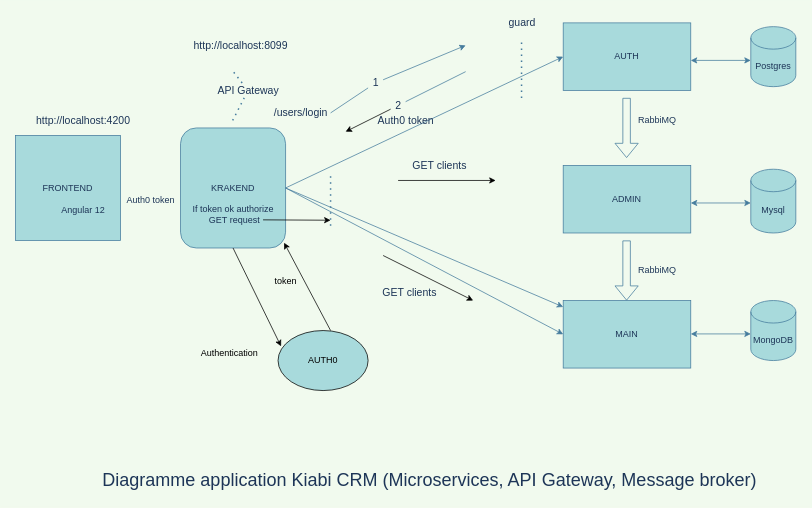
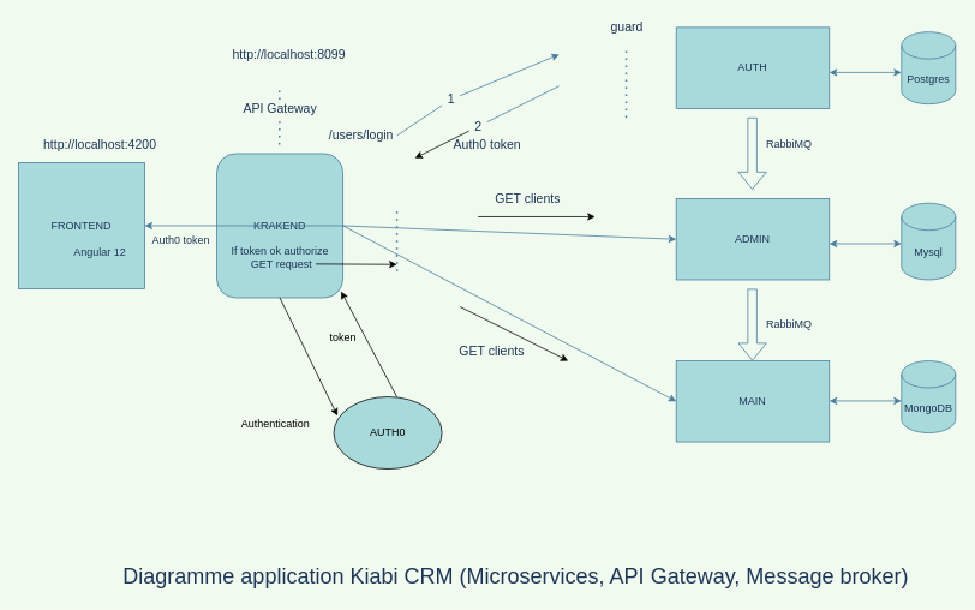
  <mxCell id="0" />
  <mxCell id="1" parent="0" />
  <mxCell id="2" value="FRONTEND" style="whiteSpace=wrap;html=1;aspect=fixed;fillColor=#A8DADC;strokeColor=#457B9D;fontColor=#1D3557;" parent="1" vertex="1"><mxGeometry x="20" y="180" width="140" height="140" as="geometry" /></mxCell>
  <mxCell id="3" value="KRAKEND" style="rounded=1;whiteSpace=wrap;html=1;direction=south;fillColor=#A8DADC;strokeColor=#457B9D;fontColor=#1D3557;" parent="1" vertex="1"><mxGeometry x="240" y="170" width="140" height="160" as="geometry" /></mxCell>
  <mxCell id="4" value="" style="endArrow=none;dashed=1;html=1;dashPattern=1 3;strokeWidth=2;rounded=0;labelBackgroundColor=#F1FAEE;strokeColor=#457B9D;fontColor=#1D3557;startArrow=none;" parent="1" edge="1" source="45"><mxGeometry width="50" height="50" relative="1" as="geometry"><mxPoint x="309.5" y="160" as="sourcePoint" /><mxPoint x="309.5" y="94" as="targetPoint" /></mxGeometry></mxCell>
  <mxCell id="5" value="AUTH" style="rounded=0;whiteSpace=wrap;html=1;fillColor=#A8DADC;strokeColor=#457B9D;fontColor=#1D3557;" parent="1" vertex="1"><mxGeometry x="750" y="30" width="170" height="90" as="geometry" /></mxCell>
  <mxCell id="6" value="ADMIN" style="rounded=0;whiteSpace=wrap;html=1;fillColor=#A8DADC;strokeColor=#457B9D;fontColor=#1D3557;" parent="1" vertex="1"><mxGeometry x="750" y="220" width="170" height="90" as="geometry" /></mxCell>
  <mxCell id="7" value="MAIN" style="rounded=0;whiteSpace=wrap;html=1;fillColor=#A8DADC;strokeColor=#457B9D;fontColor=#1D3557;" parent="1" vertex="1"><mxGeometry x="750" y="400" width="170" height="90" as="geometry" /></mxCell>
- <mxCell id="8" value="" style="endArrow=classic;html=1;rounded=0;exitX=0.5;exitY=0;exitDx=0;exitDy=0;labelBackgroundColor=#F1FAEE;strokeColor=#457B9D;fontColor=#1D3557;" parent="1" source="3" target="7" edge="1"><mxGeometry width="50" height="50" relative="1" as="geometry"><mxPoint x="470" y="380" as="sourcePoint" /><mxPoint x="520" y="330" as="targetPoint" /></mxGeometry></mxCell>
+ <mxCell id="8" value="" style="endArrow=classic;html=1;rounded=0;exitX=0.5;exitY=0;exitDx=0;exitDy=0;entryX=0;entryY=0.5;entryDx=0;entryDy=0;labelBackgroundColor=#F1FAEE;strokeColor=#457B9D;fontColor=#1D3557;" parent="1" source="3" target="6" edge="1"><mxGeometry width="50" height="50" relative="1" as="geometry"><mxPoint x="470" y="380" as="sourcePoint" /><mxPoint x="520" y="330" as="targetPoint" /></mxGeometry></mxCell>
  <mxCell id="9" value="" style="endArrow=classic;html=1;rounded=0;entryX=0;entryY=0.5;entryDx=0;entryDy=0;labelBackgroundColor=#F1FAEE;strokeColor=#457B9D;fontColor=#1D3557;" parent="1" target="7" edge="1"><mxGeometry width="50" height="50" relative="1" as="geometry"><mxPoint x="380" y="250" as="sourcePoint" /><mxPoint x="740" y="450" as="targetPoint" /></mxGeometry></mxCell>
- <mxCell id="10" value="" style="endArrow=classic;html=1;rounded=0;entryX=0;entryY=0.5;entryDx=0;entryDy=0;labelBackgroundColor=#F1FAEE;strokeColor=#457B9D;fontColor=#1D3557;exitX=0.5;exitY=0;exitDx=0;exitDy=0;" parent="1" source="3" target="5" edge="1"><mxGeometry width="50" height="50" relative="1" as="geometry"><mxPoint x="380" y="260" as="sourcePoint" /><mxPoint x="430" y="210" as="targetPoint" /></mxGeometry></mxCell>
+ <mxCell id="10" value="" style="endArrow=classic;html=1;rounded=0;labelBackgroundColor=#F1FAEE;strokeColor=#457B9D;fontColor=#1D3557;exitX=0.5;exitY=0;exitDx=0;exitDy=0;" parent="1" source="3" target="2" edge="1"><mxGeometry width="50" height="50" relative="1" as="geometry"><mxPoint x="380" y="260" as="sourcePoint" /><mxPoint x="430" y="210" as="targetPoint" /></mxGeometry></mxCell>
  <mxCell id="11" value="Postgres" style="shape=cylinder3;whiteSpace=wrap;html=1;boundedLbl=1;backgroundOutline=1;size=15;fillColor=#A8DADC;strokeColor=#457B9D;fontColor=#1D3557;" parent="1" vertex="1"><mxGeometry x="1000" y="35" width="60" height="80" as="geometry" /></mxCell>
  <mxCell id="12" value="Mysql" style="shape=cylinder3;whiteSpace=wrap;html=1;boundedLbl=1;backgroundOutline=1;size=15;fillColor=#A8DADC;strokeColor=#457B9D;fontColor=#1D3557;" parent="1" vertex="1"><mxGeometry x="1000" y="225" width="60" height="85" as="geometry" /></mxCell>
  <mxCell id="13" value="MongoDB" style="shape=cylinder3;whiteSpace=wrap;html=1;boundedLbl=1;backgroundOutline=1;size=15;fillColor=#A8DADC;strokeColor=#457B9D;fontColor=#1D3557;" parent="1" vertex="1"><mxGeometry x="1000" y="400" width="60" height="80" as="geometry" /></mxCell>
  <mxCell id="14" value="" style="endArrow=classic;startArrow=classic;html=1;rounded=0;labelBackgroundColor=#F1FAEE;strokeColor=#457B9D;fontColor=#1D3557;" parent="1" edge="1"><mxGeometry width="50" height="50" relative="1" as="geometry"><mxPoint x="920" y="80" as="sourcePoint" /><mxPoint x="1000" y="80" as="targetPoint" /></mxGeometry></mxCell>
  <mxCell id="15" value="" style="endArrow=classic;startArrow=classic;html=1;rounded=0;labelBackgroundColor=#F1FAEE;strokeColor=#457B9D;fontColor=#1D3557;" parent="1" edge="1"><mxGeometry width="50" height="50" relative="1" as="geometry"><mxPoint x="920" y="270" as="sourcePoint" /><mxPoint x="1000" y="270" as="targetPoint" /></mxGeometry></mxCell>
  <mxCell id="16" value="" style="endArrow=classic;startArrow=classic;html=1;rounded=0;labelBackgroundColor=#F1FAEE;strokeColor=#457B9D;fontColor=#1D3557;" parent="1" edge="1"><mxGeometry width="50" height="50" relative="1" as="geometry"><mxPoint x="920" y="444.5" as="sourcePoint" /><mxPoint x="1000" y="444.5" as="targetPoint" /></mxGeometry></mxCell>
  <mxCell id="17" value="" style="shape=flexArrow;endArrow=classic;html=1;rounded=0;labelBackgroundColor=#F1FAEE;strokeColor=#457B9D;fontColor=#1D3557;" parent="1" edge="1"><mxGeometry width="50" height="50" relative="1" as="geometry"><mxPoint x="834.5" y="130" as="sourcePoint" /><mxPoint x="834.5" y="210" as="targetPoint" /></mxGeometry></mxCell>
  <mxCell id="18" value="" style="shape=flexArrow;endArrow=classic;html=1;rounded=0;labelBackgroundColor=#F1FAEE;strokeColor=#457B9D;fontColor=#1D3557;" parent="1" edge="1"><mxGeometry width="50" height="50" relative="1" as="geometry"><mxPoint x="834.5" y="320" as="sourcePoint" /><mxPoint x="834.5" y="400" as="targetPoint" /></mxGeometry></mxCell>
  <mxCell id="19" value="RabbiMQ" style="text;html=1;align=center;verticalAlign=middle;resizable=0;points=[];autosize=1;strokeColor=none;fillColor=none;fontColor=#1D3557;" parent="1" vertex="1"><mxGeometry x="840" y="150" width="70" height="20" as="geometry" /></mxCell>
  <mxCell id="20" value="RabbiMQ" style="text;html=1;align=center;verticalAlign=middle;resizable=0;points=[];autosize=1;strokeColor=none;fillColor=none;fontColor=#1D3557;" parent="1" vertex="1"><mxGeometry x="840" y="350" width="70" height="20" as="geometry" /></mxCell>
  <mxCell id="21" value="Angular 12" style="text;html=1;align=center;verticalAlign=middle;resizable=0;points=[];autosize=1;strokeColor=none;fillColor=none;fontColor=#1D3557;" parent="1" vertex="1"><mxGeometry x="75" y="270" width="70" height="20" as="geometry" /></mxCell>
  <mxCell id="22" value="&lt;font style=&quot;font-size: 14px&quot;&gt;http://localhost:8099&lt;/font&gt;" style="text;html=1;align=center;verticalAlign=middle;resizable=0;points=[];autosize=1;strokeColor=none;fillColor=none;fontColor=#1D3557;" parent="1" vertex="1"><mxGeometry x="250" y="50" width="140" height="20" as="geometry" /></mxCell>
  <mxCell id="23" value="&lt;font style=&quot;font-size: 14px&quot;&gt;http://localhost:4200&lt;/font&gt;" style="text;html=1;align=center;verticalAlign=middle;resizable=0;points=[];autosize=1;strokeColor=none;fillColor=none;fontColor=#1D3557;" parent="1" vertex="1"><mxGeometry x="40" y="150" width="140" height="20" as="geometry" /></mxCell>
  <mxCell id="24" value="/users/login" style="text;html=1;align=center;verticalAlign=middle;resizable=0;points=[];autosize=1;strokeColor=none;fillColor=none;fontSize=14;fontColor=#1D3557;" parent="1" vertex="1"><mxGeometry x="355" y="140" width="90" height="20" as="geometry" /></mxCell>
  <mxCell id="25" value="" style="endArrow=classic;html=1;rounded=0;fontSize=14;startArrow=none;labelBackgroundColor=#F1FAEE;strokeColor=#457B9D;fontColor=#1D3557;" parent="1" source="27" edge="1"><mxGeometry width="50" height="50" relative="1" as="geometry"><mxPoint x="440" y="150" as="sourcePoint" /><mxPoint x="620" y="60" as="targetPoint" /></mxGeometry></mxCell>
  <mxCell id="26" value="Auth0 token" style="text;html=1;align=center;verticalAlign=middle;resizable=0;points=[];autosize=1;strokeColor=none;fillColor=none;fontSize=14;fontColor=#1D3557;" parent="1" vertex="1"><mxGeometry x="495" y="150" width="90" height="20" as="geometry" /></mxCell>
  <mxCell id="27" value="1" style="text;html=1;align=center;verticalAlign=middle;resizable=0;points=[];autosize=1;strokeColor=none;fillColor=none;fontSize=14;fontColor=#1D3557;" parent="1" vertex="1"><mxGeometry x="490" y="100" width="20" height="20" as="geometry" /></mxCell>
  <mxCell id="28" value="" style="endArrow=none;html=1;rounded=0;fontSize=14;labelBackgroundColor=#F1FAEE;strokeColor=#457B9D;fontColor=#1D3557;" parent="1" target="27" edge="1"><mxGeometry width="50" height="50" relative="1" as="geometry"><mxPoint x="440" y="150" as="sourcePoint" /><mxPoint x="620" y="60" as="targetPoint" /></mxGeometry></mxCell>
  <mxCell id="29" value="2" style="text;html=1;align=center;verticalAlign=middle;resizable=0;points=[];autosize=1;strokeColor=none;fillColor=none;fontSize=14;fontColor=#1D3557;" parent="1" vertex="1"><mxGeometry x="520" y="130" width="20" height="20" as="geometry" /></mxCell>
  <mxCell id="30" value="" style="endArrow=none;html=1;rounded=0;fontSize=14;labelBackgroundColor=#F1FAEE;strokeColor=#457B9D;fontColor=#1D3557;" parent="1" target="29" edge="1"><mxGeometry width="50" height="50" relative="1" as="geometry"><mxPoint x="620" y="95" as="sourcePoint" /><mxPoint x="440" y="190" as="targetPoint" /></mxGeometry></mxCell>
  <mxCell id="31" value="&lt;font style=&quot;font-size: 24px&quot;&gt;Diagramme application Kiabi CRM (Microservices, API Gateway, Message broker)&amp;nbsp;&lt;/font&gt;" style="text;html=1;align=center;verticalAlign=middle;resizable=0;points=[];autosize=1;strokeColor=none;fillColor=none;fontSize=14;fontColor=#1D3557;" parent="1" vertex="1"><mxGeometry x="130" y="625" width="890" height="30" as="geometry" /></mxCell>
  <mxCell id="32" value="" style="endArrow=none;dashed=1;html=1;dashPattern=1 3;strokeWidth=2;rounded=0;fontSize=14;labelBackgroundColor=#F1FAEE;strokeColor=#457B9D;fontColor=#1D3557;" parent="1" edge="1"><mxGeometry width="50" height="50" relative="1" as="geometry"><mxPoint x="694.5" y="130" as="sourcePoint" /><mxPoint x="694.5" y="50" as="targetPoint" /></mxGeometry></mxCell>
  <mxCell id="33" value="guard" style="text;html=1;align=center;verticalAlign=middle;resizable=0;points=[];autosize=1;strokeColor=none;fillColor=none;fontSize=14;fontColor=#1D3557;" parent="1" vertex="1"><mxGeometry x="670" y="20" width="50" height="20" as="geometry" /></mxCell>
  <mxCell id="34" value="If token ok authorize&lt;br&gt;&amp;nbsp;GET request" style="text;html=1;align=center;verticalAlign=middle;resizable=0;points=[];autosize=1;strokeColor=none;fillColor=none;fontColor=#1D3557;" parent="1" vertex="1"><mxGeometry x="250" y="270" width="120" height="30" as="geometry" /></mxCell>
  <mxCell id="35" value="" style="endArrow=classic;html=1;rounded=0;" parent="1" edge="1"><mxGeometry width="50" height="50" relative="1" as="geometry"><mxPoint x="530" y="240" as="sourcePoint" /><mxPoint x="660" y="240" as="targetPoint" /></mxGeometry></mxCell>
  <mxCell id="36" value="" style="endArrow=classic;html=1;rounded=0;" parent="1" edge="1"><mxGeometry width="50" height="50" relative="1" as="geometry"><mxPoint x="510" y="340" as="sourcePoint" /><mxPoint x="630" y="400" as="targetPoint" /></mxGeometry></mxCell>
  <mxCell id="37" value="GET clients" style="text;html=1;align=center;verticalAlign=middle;resizable=0;points=[];autosize=1;strokeColor=none;fillColor=none;fontSize=14;fontColor=#1D3557;" parent="1" vertex="1"><mxGeometry x="540" y="210" width="90" height="20" as="geometry" /></mxCell>
  <mxCell id="38" value="GET clients" style="text;html=1;align=center;verticalAlign=middle;resizable=0;points=[];autosize=1;strokeColor=none;fillColor=none;fontSize=14;fontColor=#1D3557;" parent="1" vertex="1"><mxGeometry x="500" y="380" width="90" height="20" as="geometry" /></mxCell>
  <mxCell id="39" value="" style="endArrow=none;dashed=1;html=1;dashPattern=1 3;strokeWidth=2;rounded=0;labelBackgroundColor=#F1FAEE;strokeColor=#457B9D;fontColor=#1D3557;" parent="1" edge="1"><mxGeometry width="50" height="50" relative="1" as="geometry"><mxPoint x="440" y="300.5" as="sourcePoint" /><mxPoint x="440" y="234.5" as="targetPoint" /></mxGeometry></mxCell>
  <mxCell id="40" value="" style="endArrow=classic;html=1;rounded=0;" parent="1" edge="1"><mxGeometry width="50" height="50" relative="1" as="geometry"><mxPoint x="350" y="292.5" as="sourcePoint" /><mxPoint x="440" y="293" as="targetPoint" /></mxGeometry></mxCell>
  <mxCell id="41" value="AUTH0" style="ellipse;whiteSpace=wrap;html=1;fillColor=#A8DADC;" vertex="1" parent="1"><mxGeometry x="370" y="440" width="120" height="80" as="geometry" /></mxCell>
  <mxCell id="42" value="" style="endArrow=classic;html=1;rounded=0;exitX=1;exitY=0.5;exitDx=0;exitDy=0;entryX=0.033;entryY=0.263;entryDx=0;entryDy=0;entryPerimeter=0;" edge="1" parent="1" source="3" target="41"><mxGeometry width="50" height="50" relative="1" as="geometry"><mxPoint x="340" y="370" as="sourcePoint" /><mxPoint x="390" y="320" as="targetPoint" /></mxGeometry></mxCell>
  <mxCell id="43" value="" style="endArrow=classic;html=1;rounded=0;entryX=0.956;entryY=0.014;entryDx=0;entryDy=0;entryPerimeter=0;" edge="1" parent="1" target="3"><mxGeometry width="50" height="50" relative="1" as="geometry"><mxPoint x="440" y="440" as="sourcePoint" /><mxPoint x="490" y="390" as="targetPoint" /></mxGeometry></mxCell>
  <mxCell id="44" value="Authentication" style="text;html=1;align=center;verticalAlign=middle;resizable=0;points=[];autosize=1;strokeColor=none;fillColor=none;" vertex="1" parent="1"><mxGeometry x="260" y="460" width="90" height="20" as="geometry" /></mxCell>
- <mxCell id="45" value="API Gateway" style="text;html=1;align=center;verticalAlign=middle;resizable=0;points=[];autosize=1;strokeColor=none;fillColor=none;fontSize=14;fontColor=#1D3557;" parent="1" vertex="1"><mxGeometry x="280" y="110" width="100" height="20" as="geometry" /></mxCell>
+ <mxCell id="45" value="API Gateway" style="text;html=1;align=center;verticalAlign=middle;resizable=0;points=[];autosize=1;strokeColor=none;fillColor=none;fontSize=14;fontColor=#1D3557;" parent="1" vertex="1"><mxGeometry x="260" y="110" width="100" height="20" as="geometry" /></mxCell>
  <mxCell id="46" value="" style="endArrow=none;dashed=1;html=1;dashPattern=1 3;strokeWidth=2;rounded=0;labelBackgroundColor=#F1FAEE;strokeColor=#457B9D;fontColor=#1D3557;" edge="1" parent="1" target="45"><mxGeometry width="50" height="50" relative="1" as="geometry"><mxPoint x="309.5" y="160" as="sourcePoint" /><mxPoint x="309.5" y="94" as="targetPoint" /></mxGeometry></mxCell>
  <mxCell id="47" value="token" style="text;html=1;align=center;verticalAlign=middle;resizable=0;points=[];autosize=1;strokeColor=none;fillColor=none;" vertex="1" parent="1"><mxGeometry x="360" y="364" width="40" height="20" as="geometry" /></mxCell>
  <mxCell id="48" value="" style="endArrow=classic;html=1;rounded=0;" edge="1" parent="1"><mxGeometry width="50" height="50" relative="1" as="geometry"><mxPoint x="520" y="145" as="sourcePoint" /><mxPoint x="460" y="175" as="targetPoint" /></mxGeometry></mxCell>
  <mxCell id="49" value="&lt;font style=&quot;font-size: 12px&quot;&gt;Auth0 token&lt;/font&gt;" style="text;html=1;align=center;verticalAlign=middle;resizable=0;points=[];autosize=1;strokeColor=none;fillColor=none;fontSize=14;fontColor=#1D3557;" vertex="1" parent="1"><mxGeometry x="160" y="255" width="80" height="20" as="geometry" /></mxCell>
